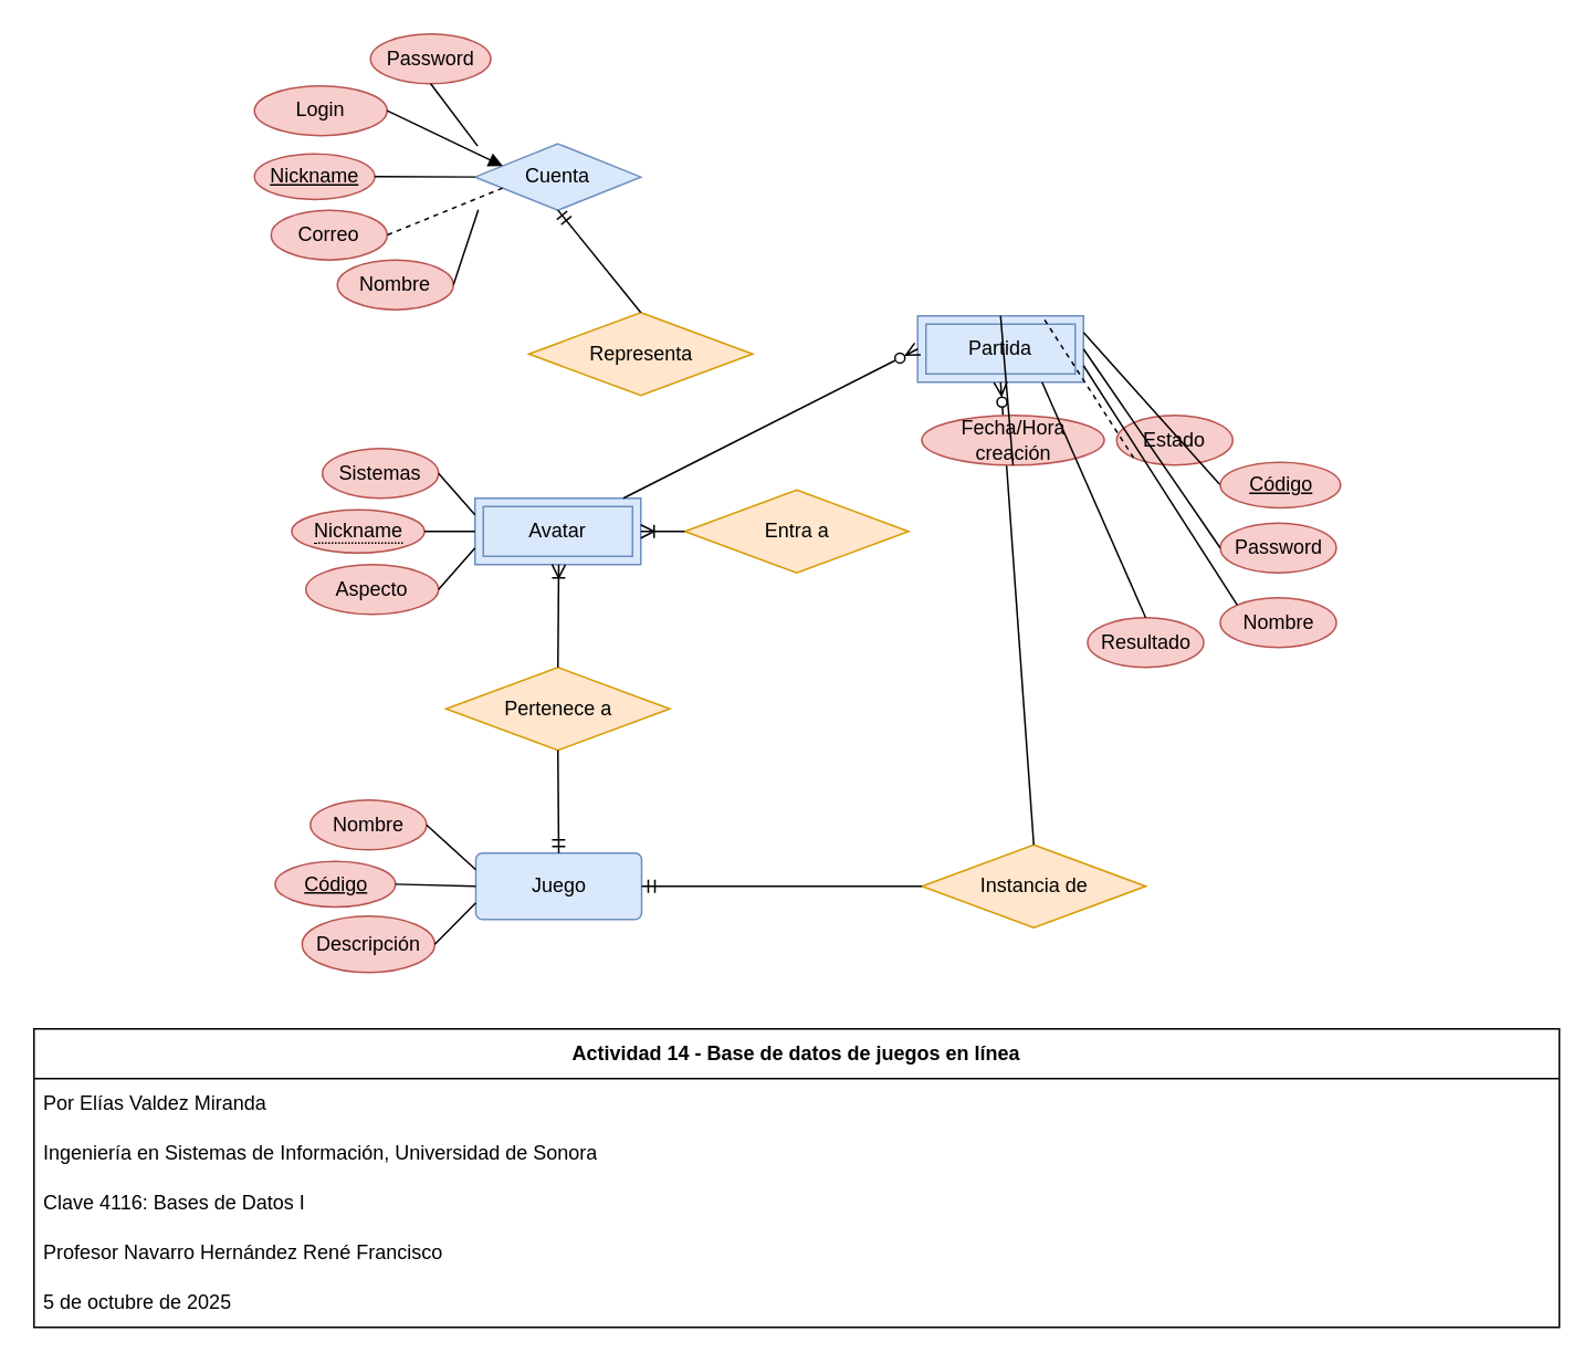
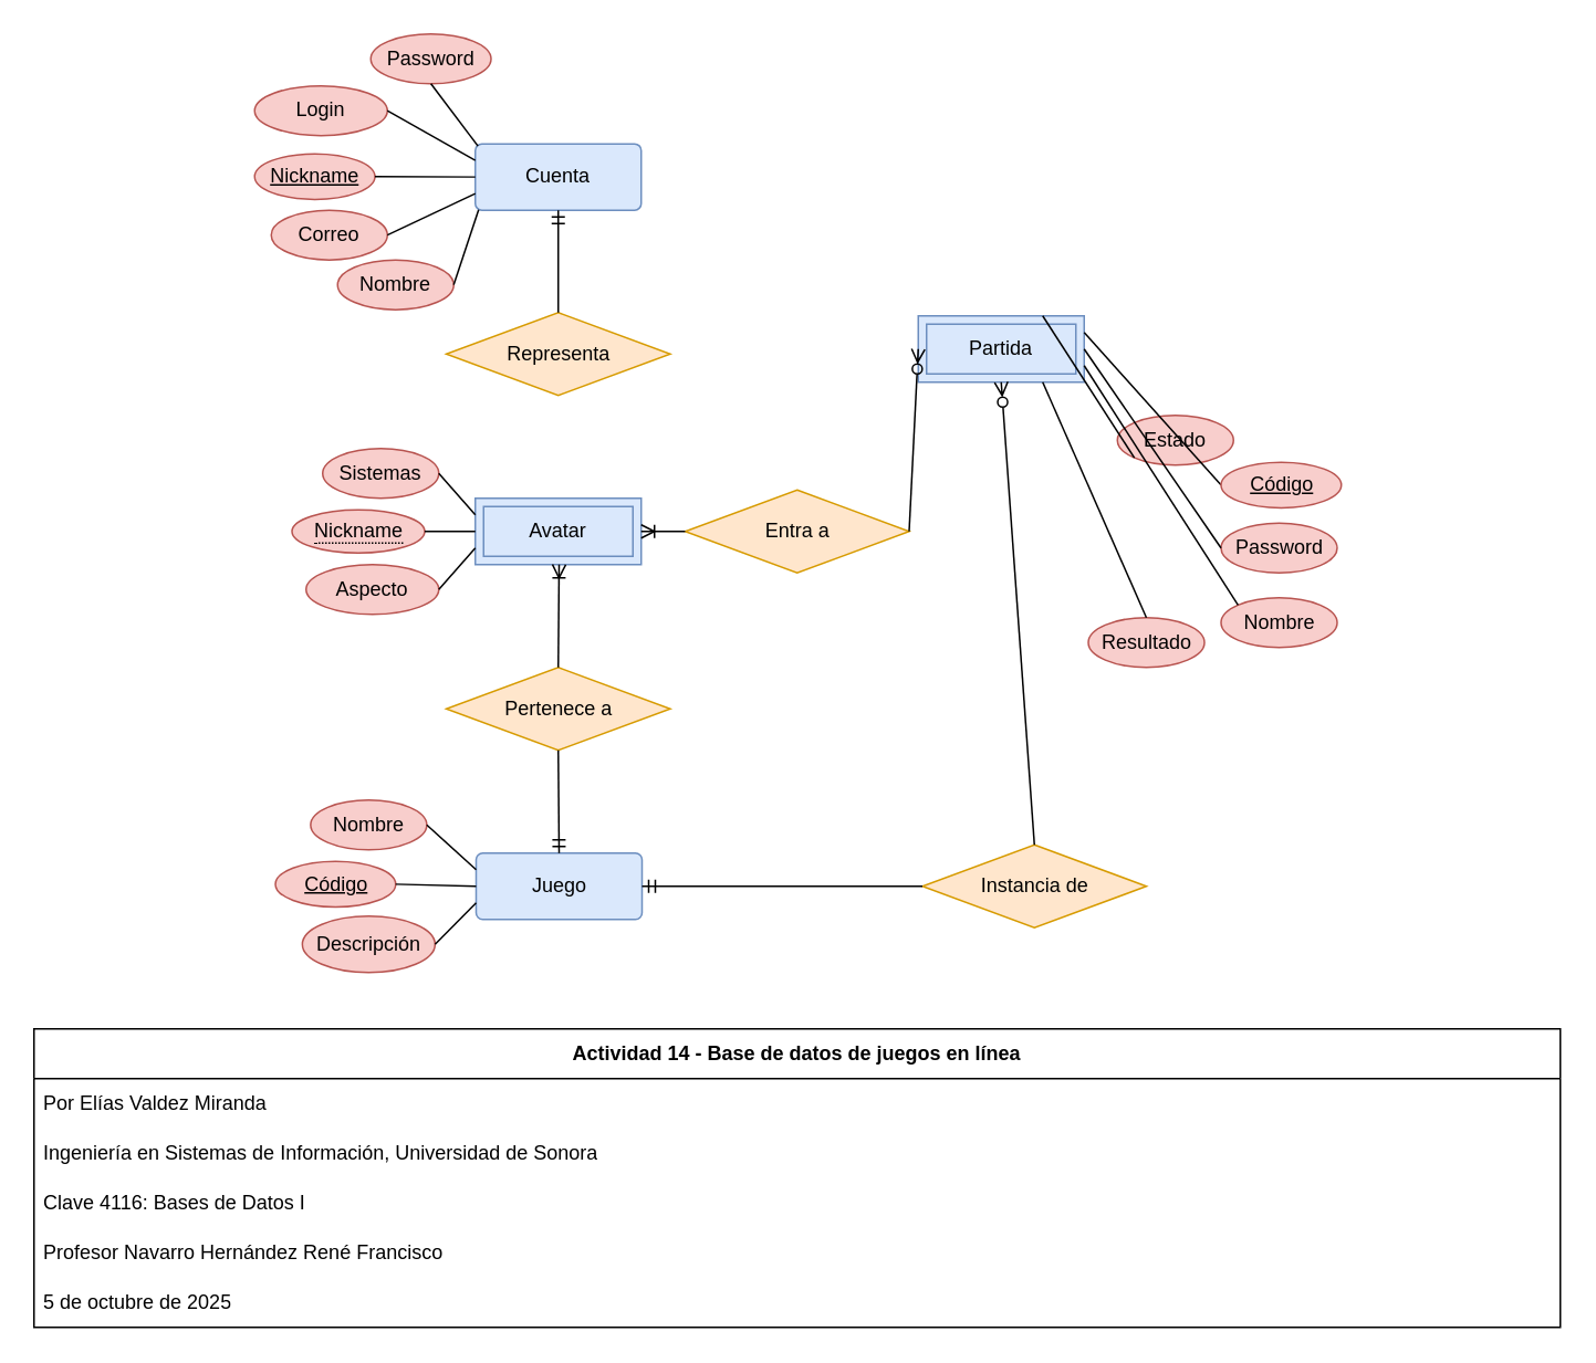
  <mxCell id="0" />
  <mxCell id="1" parent="0" />
- <mxCell id="2" value="Cuenta" style="rhombus;arcSize=10;whiteSpace=wrap;html=1;align=center;fillColor=#dae8fc;strokeColor=#6c8ebf;" parent="1" vertex="1"><mxGeometry x="286" y="86.25" width="100" height="40" as="geometry" /></mxCell>
+ <mxCell id="2" value="Cuenta" style="rounded=1;arcSize=10;whiteSpace=wrap;html=1;align=center;fillColor=#dae8fc;strokeColor=#6c8ebf;" parent="1" vertex="1"><mxGeometry x="286" y="86.25" width="100" height="40" as="geometry" /></mxCell>
  <mxCell id="3" value="Nickname" style="ellipse;whiteSpace=wrap;html=1;align=center;fontStyle=4;fillColor=#f8cecc;strokeColor=#b85450;" parent="1" vertex="1"><mxGeometry x="153" y="92.25" width="72.5" height="27.5" as="geometry" /></mxCell>
  <mxCell id="4" value="Nombre" style="ellipse;whiteSpace=wrap;html=1;align=center;fillColor=#f8cecc;strokeColor=#b85450;" parent="1" vertex="1"><mxGeometry x="203" y="156.25" width="70" height="30" as="geometry" /></mxCell>
  <mxCell id="5" value="" style="endArrow=none;html=1;rounded=0;exitX=1;exitY=0.5;exitDx=0;exitDy=0;entryX=0.02;entryY=0.992;entryDx=0;entryDy=0;entryPerimeter=0;" parent="1" source="4" target="2" edge="1"><mxGeometry width="50" height="50" relative="1" as="geometry"><mxPoint x="361" y="126.25" as="sourcePoint" /><mxPoint x="411" y="76.25" as="targetPoint" /></mxGeometry></mxCell>
  <mxCell id="6" value="" style="endArrow=none;html=1;rounded=0;exitX=0;exitY=0.5;exitDx=0;exitDy=0;entryX=1;entryY=0.5;entryDx=0;entryDy=0;" parent="1" source="2" target="3" edge="1"><mxGeometry width="50" height="50" relative="1" as="geometry"><mxPoint x="361" y="126.25" as="sourcePoint" /><mxPoint x="411" y="76.25" as="targetPoint" /></mxGeometry></mxCell>
  <mxCell id="7" value="Login" style="ellipse;whiteSpace=wrap;html=1;align=center;fillColor=#f8cecc;strokeColor=#b85450;" parent="1" vertex="1"><mxGeometry x="153" y="51.25" width="80" height="30" as="geometry" /></mxCell>
  <mxCell id="8" value="Correo" style="ellipse;whiteSpace=wrap;html=1;align=center;fillColor=#f8cecc;strokeColor=#b85450;" parent="1" vertex="1"><mxGeometry x="163" y="126.25" width="70" height="30" as="geometry" /></mxCell>
  <mxCell id="9" value="Password" style="ellipse;whiteSpace=wrap;html=1;align=center;fillColor=#f8cecc;strokeColor=#b85450;" parent="1" vertex="1"><mxGeometry x="223" y="20" width="72.5" height="30" as="geometry" /></mxCell>
- <mxCell id="10" value="" style="endArrow=none;html=1;rounded=0;exitX=0;exitY=0.75;exitDx=0;exitDy=0;entryX=1;entryY=0.5;entryDx=0;entryDy=0;dashed=1;" parent="1" source="2" target="8" edge="1"><mxGeometry width="50" height="50" relative="1" as="geometry"><mxPoint x="261" y="106.25" as="sourcePoint" /><mxPoint x="311" y="56.25" as="targetPoint" /></mxGeometry></mxCell>
- <mxCell id="11" value="" style="endArrow=block;html=1;rounded=0;entryX=0;entryY=0.25;entryDx=0;entryDy=0;exitX=1;exitY=0.5;exitDx=0;exitDy=0;" parent="1" source="7" target="2" edge="1"><mxGeometry width="50" height="50" relative="1" as="geometry"><mxPoint x="261" y="106.25" as="sourcePoint" /><mxPoint x="311" y="56.25" as="targetPoint" /></mxGeometry></mxCell>
+ <mxCell id="10" value="" style="endArrow=none;html=1;rounded=0;exitX=0;exitY=0.75;exitDx=0;exitDy=0;entryX=1;entryY=0.5;entryDx=0;entryDy=0;" parent="1" source="2" target="8" edge="1"><mxGeometry width="50" height="50" relative="1" as="geometry"><mxPoint x="261" y="106.25" as="sourcePoint" /><mxPoint x="311" y="56.25" as="targetPoint" /></mxGeometry></mxCell>
+ <mxCell id="11" value="" style="endArrow=none;html=1;rounded=0;entryX=0;entryY=0.25;entryDx=0;entryDy=0;exitX=1;exitY=0.5;exitDx=0;exitDy=0;" parent="1" source="7" target="2" edge="1"><mxGeometry width="50" height="50" relative="1" as="geometry"><mxPoint x="261" y="106.25" as="sourcePoint" /><mxPoint x="311" y="56.25" as="targetPoint" /></mxGeometry></mxCell>
  <mxCell id="12" value="" style="endArrow=none;html=1;rounded=0;entryX=0.5;entryY=1;entryDx=0;entryDy=0;exitX=0.016;exitY=0.034;exitDx=0;exitDy=0;exitPerimeter=0;" parent="1" source="2" target="9" edge="1"><mxGeometry width="50" height="50" relative="1" as="geometry"><mxPoint x="261" y="106.25" as="sourcePoint" /><mxPoint x="311" y="56.25" as="targetPoint" /></mxGeometry></mxCell>
  <mxCell id="13" value="Juego" style="rounded=1;arcSize=10;whiteSpace=wrap;html=1;align=center;fillColor=#dae8fc;strokeColor=#6c8ebf;" parent="1" vertex="1"><mxGeometry x="286.5" y="514" width="100" height="40" as="geometry" /></mxCell>
  <mxCell id="14" value="Código" style="ellipse;whiteSpace=wrap;html=1;align=center;fontStyle=4;fillColor=#f8cecc;strokeColor=#b85450;" parent="1" vertex="1"><mxGeometry x="165.5" y="519" width="72.5" height="27.5" as="geometry" /></mxCell>
  <mxCell id="15" value="Nombre" style="ellipse;whiteSpace=wrap;html=1;align=center;fillColor=#f8cecc;strokeColor=#b85450;" parent="1" vertex="1"><mxGeometry x="186.75" y="482" width="70" height="30" as="geometry" /></mxCell>
  <mxCell id="16" value="Descripción" style="ellipse;whiteSpace=wrap;html=1;align=center;fillColor=#f8cecc;strokeColor=#b85450;" parent="1" vertex="1"><mxGeometry x="181.75" y="552" width="80" height="34" as="geometry" /></mxCell>
- <mxCell id="17" value="Representa" style="shape=rhombus;perimeter=rhombusPerimeter;whiteSpace=wrap;html=1;align=center;fillColor=#ffe6cc;strokeColor=#d79b00;" parent="1" vertex="1"><mxGeometry x="318.5" y="188" width="135" height="50" as="geometry" /></mxCell>
+ <mxCell id="17" value="Representa" style="shape=rhombus;perimeter=rhombusPerimeter;whiteSpace=wrap;html=1;align=center;fillColor=#ffe6cc;strokeColor=#d79b00;" parent="1" vertex="1"><mxGeometry x="268.5" y="188" width="135" height="50" as="geometry" /></mxCell>
  <mxCell id="18" value="&lt;b&gt;Actividad 14 - Base de datos de juegos en línea&lt;/b&gt;" style="swimlane;fontStyle=0;childLayout=stackLayout;horizontal=1;startSize=30;horizontalStack=0;resizeParent=1;resizeParentMax=0;resizeLast=0;collapsible=1;marginBottom=0;whiteSpace=wrap;html=1;" parent="1" vertex="1"><mxGeometry y="620" width="920" height="180" as="geometry" x="20" /></mxCell>
  <mxCell id="19" value="Por Elías Valdez Miranda" style="text;strokeColor=none;fillColor=none;align=left;verticalAlign=middle;spacingLeft=4;spacingRight=4;overflow=hidden;points=[[0,0.5],[1,0.5]];portConstraint=eastwest;rotatable=0;whiteSpace=wrap;html=1;" parent="18" vertex="1"><mxGeometry y="30" width="920" height="30" as="geometry" /></mxCell>
  <mxCell id="20" value="Ingeniería en Sistemas de Información, Universidad de Sonora" style="text;strokeColor=none;fillColor=none;align=left;verticalAlign=middle;spacingLeft=4;spacingRight=4;overflow=hidden;points=[[0,0.5],[1,0.5]];portConstraint=eastwest;rotatable=0;whiteSpace=wrap;html=1;" parent="18" vertex="1"><mxGeometry y="60" width="920" height="30" as="geometry" /></mxCell>
  <mxCell id="21" value="Clave 4116: Bases de Datos I" style="text;strokeColor=none;fillColor=none;align=left;verticalAlign=middle;spacingLeft=4;spacingRight=4;overflow=hidden;points=[[0,0.5],[1,0.5]];portConstraint=eastwest;rotatable=0;whiteSpace=wrap;html=1;" parent="18" vertex="1"><mxGeometry y="90" width="920" height="30" as="geometry" /></mxCell>
  <mxCell id="22" value="Profesor Navarro Hernández René Francisco" style="text;strokeColor=none;fillColor=none;align=left;verticalAlign=middle;spacingLeft=4;spacingRight=4;overflow=hidden;points=[[0,0.5],[1,0.5]];portConstraint=eastwest;rotatable=0;whiteSpace=wrap;html=1;" parent="18" vertex="1"><mxGeometry y="120" width="920" height="30" as="geometry" /></mxCell>
  <mxCell id="23" value="5 de octubre de 2025" style="text;strokeColor=none;fillColor=none;align=left;verticalAlign=middle;spacingLeft=4;spacingRight=4;overflow=hidden;points=[[0,0.5],[1,0.5]];portConstraint=eastwest;rotatable=0;whiteSpace=wrap;html=1;" parent="18" vertex="1"><mxGeometry y="150" width="920" height="30" as="geometry" /></mxCell>
  <mxCell id="24" value="Avatar" style="shape=ext;margin=3;double=1;whiteSpace=wrap;html=1;align=center;fillColor=#dae8fc;strokeColor=#6c8ebf;" parent="1" vertex="1"><mxGeometry x="286" y="300" width="100" height="40" as="geometry" /></mxCell>
  <mxCell id="25" value="" style="endArrow=none;html=1;rounded=0;entryX=0.5;entryY=0;entryDx=0;entryDy=0;startArrow=ERmandOne;startFill=0;exitX=0.5;exitY=1;exitDx=0;exitDy=0;" parent="1" source="2" target="17" edge="1"><mxGeometry width="50" height="50" relative="1" as="geometry"><mxPoint x="363" y="160" as="sourcePoint" /><mxPoint x="463" y="180" as="targetPoint" /></mxGeometry></mxCell>
  <mxCell id="26" value="Aspecto" style="ellipse;whiteSpace=wrap;html=1;align=center;fillColor=#f8cecc;strokeColor=#b85450;" parent="1" vertex="1"><mxGeometry x="184" y="340" width="80" height="30" as="geometry" /></mxCell>
  <mxCell id="27" value="Sistemas" style="ellipse;whiteSpace=wrap;html=1;align=center;fillColor=#f8cecc;strokeColor=#b85450;" parent="1" vertex="1"><mxGeometry x="194" y="270" width="70" height="30" as="geometry" /></mxCell>
  <mxCell id="28" value="&lt;span style=&quot;border-bottom: 1px dotted&quot;&gt;Nickname&lt;/span&gt;" style="ellipse;whiteSpace=wrap;html=1;align=center;fillColor=#f8cecc;strokeColor=#b85450;" parent="1" vertex="1"><mxGeometry x="175.5" y="307" width="80" height="26" as="geometry" /></mxCell>
  <mxCell id="29" value="Entra a" style="shape=rhombus;perimeter=rhombusPerimeter;whiteSpace=wrap;html=1;align=center;fillColor=#ffe6cc;strokeColor=#d79b00;" parent="1" vertex="1"><mxGeometry x="412.5" y="295" width="135" height="50" as="geometry" /></mxCell>
  <mxCell id="30" value="Partida" style="shape=ext;margin=3;double=1;whiteSpace=wrap;html=1;align=center;fillColor=#dae8fc;strokeColor=#6c8ebf;" parent="1" vertex="1"><mxGeometry x="553" y="190" width="100" height="40" as="geometry" /></mxCell>
  <mxCell id="31" value="Pertenece a" style="shape=rhombus;perimeter=rhombusPerimeter;whiteSpace=wrap;html=1;align=center;fillColor=#ffe6cc;strokeColor=#d79b00;" parent="1" vertex="1"><mxGeometry x="268.5" y="402" width="135" height="50" as="geometry" /></mxCell>
  <mxCell id="32" value="" style="endArrow=none;html=1;rounded=0;entryX=0.5;entryY=0;entryDx=0;entryDy=0;startArrow=ERoneToMany;startFill=0;exitX=0.5;exitY=1;exitDx=0;exitDy=0;" parent="1" target="31" edge="1"><mxGeometry width="50" height="50" relative="1" as="geometry"><mxPoint x="336.5" y="340" as="sourcePoint" /><mxPoint x="463" y="394" as="targetPoint" /></mxGeometry></mxCell>
  <mxCell id="33" value="" style="endArrow=none;html=1;rounded=0;entryX=0.5;entryY=1;entryDx=0;entryDy=0;startArrow=ERmandOne;startFill=0;exitX=0.5;exitY=0;exitDx=0;exitDy=0;" parent="1" target="31" edge="1"><mxGeometry width="50" height="50" relative="1" as="geometry"><mxPoint x="336.5" y="514" as="sourcePoint" /><mxPoint x="413" y="464" as="targetPoint" /></mxGeometry></mxCell>
  <mxCell id="34" value="Instancia de" style="shape=rhombus;perimeter=rhombusPerimeter;whiteSpace=wrap;html=1;align=center;fillColor=#ffe6cc;strokeColor=#d79b00;" parent="1" vertex="1"><mxGeometry x="555.5" y="509" width="135" height="50" as="geometry" /></mxCell>
  <mxCell id="35" value="" style="endArrow=none;html=1;rounded=0;startArrow=ERmandOne;startFill=0;exitX=1;exitY=0.5;exitDx=0;exitDy=0;entryX=0;entryY=0.5;entryDx=0;entryDy=0;" parent="1" source="13" target="34" edge="1"><mxGeometry width="50" height="50" relative="1" as="geometry"><mxPoint x="485.5" y="552" as="sourcePoint" /><mxPoint x="515.5" y="560" as="targetPoint" /></mxGeometry></mxCell>
  <mxCell id="36" value="" style="endArrow=none;html=1;rounded=0;startArrow=ERzeroToMany;startFill=0;exitX=0.5;exitY=1;exitDx=0;exitDy=0;entryX=0.5;entryY=0;entryDx=0;entryDy=0;" parent="1" source="30" target="34" edge="1"><mxGeometry width="50" height="50" relative="1" as="geometry"><mxPoint x="485.5" y="530" as="sourcePoint" /><mxPoint x="654.5" y="530" as="targetPoint" /></mxGeometry></mxCell>
- <mxCell id="37" value="" style="endArrow=none;html=1;rounded=0;startArrow=ERzeroToMany;startFill=0;exitX=0;exitY=0.5;exitDx=0;exitDy=0;" parent="1" source="30" target="24" edge="1"><mxGeometry width="50" height="50" relative="1" as="geometry"><mxPoint x="482.5" y="391" as="sourcePoint" /><mxPoint x="482.5" y="453" as="targetPoint" /></mxGeometry></mxCell>
+ <mxCell id="37" value="" style="endArrow=none;html=1;rounded=0;entryX=1;entryY=0.5;entryDx=0;entryDy=0;startArrow=ERzeroToMany;startFill=0;exitX=0;exitY=0.5;exitDx=0;exitDy=0;" parent="1" source="30" target="29" edge="1"><mxGeometry width="50" height="50" relative="1" as="geometry"><mxPoint x="482.5" y="391" as="sourcePoint" /><mxPoint x="482.5" y="453" as="targetPoint" /></mxGeometry></mxCell>
  <mxCell id="38" value="" style="endArrow=none;html=1;rounded=0;entryX=0;entryY=0.5;entryDx=0;entryDy=0;startArrow=ERoneToMany;startFill=0;exitX=1;exitY=0.5;exitDx=0;exitDy=0;" parent="1" source="24" target="29" edge="1"><mxGeometry width="50" height="50" relative="1" as="geometry"><mxPoint x="616.5" y="371" as="sourcePoint" /><mxPoint x="590.5" y="371" as="targetPoint" /></mxGeometry></mxCell>
  <mxCell id="39" value="" style="endArrow=none;html=1;rounded=0;exitX=1;exitY=0.5;exitDx=0;exitDy=0;entryX=0;entryY=0.75;entryDx=0;entryDy=0;" parent="1" source="26" target="24" edge="1"><mxGeometry width="50" height="50" relative="1" as="geometry"><mxPoint x="285.5" y="350" as="sourcePoint" /><mxPoint x="335.5" y="300" as="targetPoint" /></mxGeometry></mxCell>
  <mxCell id="40" value="" style="endArrow=none;html=1;rounded=0;exitX=1;exitY=0.5;exitDx=0;exitDy=0;entryX=0;entryY=0.5;entryDx=0;entryDy=0;" parent="1" source="28" target="24" edge="1"><mxGeometry width="50" height="50" relative="1" as="geometry"><mxPoint x="285.5" y="350" as="sourcePoint" /><mxPoint x="335.5" y="300" as="targetPoint" /></mxGeometry></mxCell>
  <mxCell id="41" value="" style="endArrow=none;html=1;rounded=0;exitX=1;exitY=0.5;exitDx=0;exitDy=0;entryX=0;entryY=0.25;entryDx=0;entryDy=0;" parent="1" source="27" target="24" edge="1"><mxGeometry width="50" height="50" relative="1" as="geometry"><mxPoint x="285.5" y="350" as="sourcePoint" /><mxPoint x="335.5" y="300" as="targetPoint" /></mxGeometry></mxCell>
  <mxCell id="42" value="Password" style="ellipse;whiteSpace=wrap;html=1;align=center;fillColor=#f8cecc;strokeColor=#b85450;" parent="1" vertex="1"><mxGeometry x="735.5" y="315" width="70" height="30" as="geometry" /></mxCell>
- <mxCell id="43" value="Fecha/Hora creación" style="ellipse;whiteSpace=wrap;html=1;align=center;fillColor=#f8cecc;strokeColor=#b85450;" parent="1" vertex="1"><mxGeometry x="555.5" y="250" width="110" height="30" as="geometry" /></mxCell>
  <mxCell id="44" value="Nombre" style="ellipse;whiteSpace=wrap;html=1;align=center;fillColor=#f8cecc;strokeColor=#b85450;" parent="1" vertex="1"><mxGeometry x="735.5" y="360" width="70" height="30" as="geometry" /></mxCell>
  <mxCell id="45" value="Estado" style="ellipse;whiteSpace=wrap;html=1;align=center;fillColor=#f8cecc;strokeColor=#b85450;" parent="1" vertex="1"><mxGeometry x="673" y="250" width="70" height="30" as="geometry" /></mxCell>
- <mxCell id="46" value="" style="endArrow=none;html=1;rounded=0;exitX=0.5;exitY=1;exitDx=0;exitDy=0;entryX=0.5;entryY=0;entryDx=0;entryDy=0;" parent="1" source="43" target="30" edge="1"><mxGeometry width="50" height="50" relative="1" as="geometry"><mxPoint x="545.5" y="280" as="sourcePoint" /><mxPoint x="595.5" y="300" as="targetPoint" /></mxGeometry></mxCell>
  <mxCell id="47" value="" style="endArrow=none;html=1;rounded=0;entryX=1;entryY=0.25;entryDx=0;entryDy=0;exitX=0;exitY=0.5;exitDx=0;exitDy=0;" parent="1" source="54" target="30" edge="1"><mxGeometry width="50" height="50" relative="1" as="geometry"><mxPoint x="735.5" y="292" as="sourcePoint" /><mxPoint x="595.5" y="300" as="targetPoint" /></mxGeometry></mxCell>
  <mxCell id="48" value="" style="endArrow=none;html=1;rounded=0;exitX=0;exitY=0.5;exitDx=0;exitDy=0;entryX=1;entryY=0.5;entryDx=0;entryDy=0;" parent="1" source="42" target="30" edge="1"><mxGeometry width="50" height="50" relative="1" as="geometry"><mxPoint x="545.5" y="350" as="sourcePoint" /><mxPoint x="595.5" y="300" as="targetPoint" /></mxGeometry></mxCell>
  <mxCell id="49" value="" style="endArrow=none;html=1;rounded=0;entryX=0;entryY=0;entryDx=0;entryDy=0;exitX=1;exitY=0.75;exitDx=0;exitDy=0;" parent="1" source="30" target="44" edge="1"><mxGeometry width="50" height="50" relative="1" as="geometry"><mxPoint x="545.5" y="350" as="sourcePoint" /><mxPoint x="595.5" y="300" as="targetPoint" /></mxGeometry></mxCell>
- <mxCell id="50" value="" style="endArrow=none;html=1;rounded=0;exitX=0;exitY=1;exitDx=0;exitDy=0;entryX=0.75;entryY=0;entryDx=0;entryDy=0;dashed=1;" parent="1" source="45" target="30" edge="1"><mxGeometry width="50" height="50" relative="1" as="geometry"><mxPoint x="545.5" y="350" as="sourcePoint" /><mxPoint x="595.5" y="300" as="targetPoint" /></mxGeometry></mxCell>
+ <mxCell id="50" value="" style="endArrow=none;html=1;rounded=0;exitX=0;exitY=1;exitDx=0;exitDy=0;entryX=0.75;entryY=0;entryDx=0;entryDy=0;" parent="1" source="45" target="30" edge="1"><mxGeometry width="50" height="50" relative="1" as="geometry"><mxPoint x="545.5" y="350" as="sourcePoint" /><mxPoint x="595.5" y="300" as="targetPoint" /></mxGeometry></mxCell>
  <mxCell id="51" value="" style="endArrow=none;html=1;rounded=0;exitX=1;exitY=0.5;exitDx=0;exitDy=0;entryX=0;entryY=0.25;entryDx=0;entryDy=0;" parent="1" source="15" target="13" edge="1"><mxGeometry width="50" height="50" relative="1" as="geometry"><mxPoint x="315.5" y="470" as="sourcePoint" /><mxPoint x="365.5" y="420" as="targetPoint" /></mxGeometry></mxCell>
  <mxCell id="52" value="" style="endArrow=none;html=1;rounded=0;exitX=1;exitY=0.5;exitDx=0;exitDy=0;entryX=0;entryY=0.5;entryDx=0;entryDy=0;" parent="1" source="14" target="13" edge="1"><mxGeometry width="50" height="50" relative="1" as="geometry"><mxPoint x="315.5" y="470" as="sourcePoint" /><mxPoint x="365.5" y="420" as="targetPoint" /></mxGeometry></mxCell>
  <mxCell id="53" value="" style="endArrow=none;html=1;rounded=0;exitX=1;exitY=0.5;exitDx=0;exitDy=0;entryX=0;entryY=0.75;entryDx=0;entryDy=0;" parent="1" source="16" target="13" edge="1"><mxGeometry width="50" height="50" relative="1" as="geometry"><mxPoint x="315.5" y="470" as="sourcePoint" /><mxPoint x="365.5" y="420" as="targetPoint" /></mxGeometry></mxCell>
  <mxCell id="54" value="Código" style="ellipse;whiteSpace=wrap;html=1;align=center;fontStyle=4;fillColor=#f8cecc;strokeColor=#b85450;" parent="1" vertex="1"><mxGeometry x="735.5" y="278.25" width="72.5" height="27.5" as="geometry" /></mxCell>
  <mxCell id="55" value="Resultado" style="ellipse;whiteSpace=wrap;html=1;align=center;fillColor=#f8cecc;strokeColor=#b85450;" parent="1" vertex="1"><mxGeometry x="655.5" y="372" width="70" height="30" as="geometry" /></mxCell>
  <mxCell id="56" value="" style="endArrow=none;html=1;rounded=0;entryX=0.5;entryY=0;entryDx=0;entryDy=0;exitX=0.75;exitY=1;exitDx=0;exitDy=0;" parent="1" source="30" target="55" edge="1"><mxGeometry width="50" height="50" relative="1" as="geometry"><mxPoint x="575.5" y="420" as="sourcePoint" /><mxPoint x="625.5" y="370" as="targetPoint" /></mxGeometry></mxCell>
